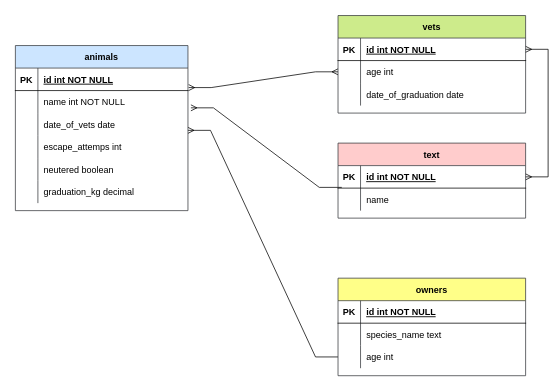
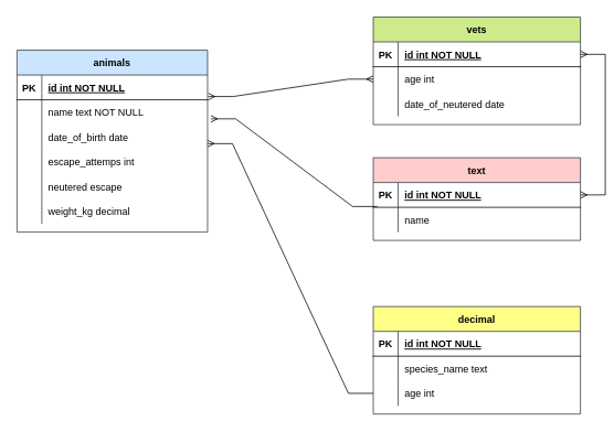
  <mxCell id="0" />
  <mxCell id="1" parent="0" />
  <mxCell id="2" value="" style="edgeStyle=entityRelationEdgeStyle;fontSize=12;html=1;endArrow=ERmany;startArrow=ERmany;rounded=0;exitX=0;exitY=0.5;exitDx=0;exitDy=0;entryX=1.004;entryY=-0.133;entryDx=0;entryDy=0;entryPerimeter=0;" parent="1" source="10" target="20" edge="1"><mxGeometry width="100" height="100" relative="1" as="geometry"><mxPoint x="120" y="310" as="sourcePoint" /><mxPoint x="-30" y="90" as="targetPoint" /></mxGeometry></mxCell>
  <mxCell id="3" value="" style="edgeStyle=entityRelationEdgeStyle;fontSize=12;html=1;endArrow=ERmany;rounded=0;entryX=1;entryY=0.767;entryDx=0;entryDy=0;entryPerimeter=0;" parent="1" source="49" target="23" edge="1"><mxGeometry width="100" height="100" relative="1" as="geometry"><mxPoint x="500" y="475" as="sourcePoint" /><mxPoint x="300" y="250" as="targetPoint" /></mxGeometry></mxCell>
  <mxCell id="4" value="" style="edgeStyle=entityRelationEdgeStyle;fontSize=12;html=1;endArrow=ERmany;rounded=0;entryX=1.017;entryY=0.767;entryDx=0;entryDy=0;entryPerimeter=0;exitX=0.02;exitY=-0.033;exitDx=0;exitDy=0;exitPerimeter=0;" parent="1" source="39" target="20" edge="1"><mxGeometry width="100" height="100" relative="1" as="geometry"><mxPoint x="450" y="295" as="sourcePoint" /><mxPoint x="434" y="70" as="targetPoint" /></mxGeometry></mxCell>
  <mxCell id="5" value="" style="edgeStyle=entityRelationEdgeStyle;fontSize=12;html=1;endArrow=ERmany;startArrow=ERmany;rounded=0;exitX=1;exitY=0.5;exitDx=0;exitDy=0;entryX=1;entryY=0.5;entryDx=0;entryDy=0;" parent="1" source="7" target="36" edge="1"><mxGeometry width="100" height="100" relative="1" as="geometry"><mxPoint x="590" y="300" as="sourcePoint" /><mxPoint x="710" y="330" as="targetPoint" /></mxGeometry></mxCell>
  <mxCell id="6" value="vets" style="shape=table;startSize=30;container=1;collapsible=1;childLayout=tableLayout;fixedRows=1;rowLines=0;fontStyle=1;align=center;resizeLast=1;fillColor=#cdeb8b;strokeColor=#36393d;" parent="1" vertex="1"><mxGeometry x="450" y="20" width="250" height="130" as="geometry" /></mxCell>
  <mxCell id="7" value="" style="shape=tableRow;horizontal=0;startSize=0;swimlaneHead=0;swimlaneBody=0;fillColor=none;collapsible=0;dropTarget=0;points=[[0,0.5],[1,0.5]];portConstraint=eastwest;top=0;left=0;right=0;bottom=1;" parent="6" vertex="1"><mxGeometry y="30" width="250" height="30" as="geometry" /></mxCell>
  <mxCell id="8" value="PK" style="shape=partialRectangle;overflow=hidden;connectable=0;fillColor=none;top=0;left=0;bottom=0;right=0;fontStyle=1;" parent="7" vertex="1"><mxGeometry width="30" height="30" as="geometry"><mxRectangle width="30" height="30" as="alternateBounds" /></mxGeometry></mxCell>
  <mxCell id="9" value="id int NOT NULL " style="shape=partialRectangle;overflow=hidden;connectable=0;fillColor=none;align=left;top=0;left=0;bottom=0;right=0;spacingLeft=6;fontStyle=5;" parent="7" vertex="1"><mxGeometry x="30" width="220" height="30" as="geometry"><mxRectangle width="220" height="30" as="alternateBounds" /></mxGeometry></mxCell>
  <mxCell id="10" value="" style="shape=tableRow;horizontal=0;startSize=0;swimlaneHead=0;swimlaneBody=0;fillColor=none;collapsible=0;dropTarget=0;points=[[0,0.5],[1,0.5]];portConstraint=eastwest;top=0;left=0;right=0;bottom=0;" parent="6" vertex="1"><mxGeometry y="60" width="250" height="30" as="geometry" /></mxCell>
  <mxCell id="11" value="" style="shape=partialRectangle;overflow=hidden;connectable=0;fillColor=none;top=0;left=0;bottom=0;right=0;" parent="10" vertex="1"><mxGeometry width="30" height="30" as="geometry"><mxRectangle width="30" height="30" as="alternateBounds" /></mxGeometry></mxCell>
  <mxCell id="12" value="age int" style="shape=partialRectangle;overflow=hidden;connectable=0;fillColor=none;align=left;top=0;left=0;bottom=0;right=0;spacingLeft=6;" parent="10" vertex="1"><mxGeometry x="30" width="220" height="30" as="geometry"><mxRectangle width="220" height="30" as="alternateBounds" /></mxGeometry></mxCell>
  <mxCell id="13" value="" style="shape=tableRow;horizontal=0;startSize=0;swimlaneHead=0;swimlaneBody=0;fillColor=none;collapsible=0;dropTarget=0;points=[[0,0.5],[1,0.5]];portConstraint=eastwest;top=0;left=0;right=0;bottom=0;" parent="6" vertex="1"><mxGeometry y="90" width="250" height="30" as="geometry" /></mxCell>
  <mxCell id="14" value="" style="shape=partialRectangle;overflow=hidden;connectable=0;fillColor=none;top=0;left=0;bottom=0;right=0;" parent="13" vertex="1"><mxGeometry width="30" height="30" as="geometry"><mxRectangle width="30" height="30" as="alternateBounds" /></mxGeometry></mxCell>
- <mxCell id="15" value="date_of_graduation date" style="shape=partialRectangle;overflow=hidden;connectable=0;fillColor=none;align=left;top=0;left=0;bottom=0;right=0;spacingLeft=6;" parent="13" vertex="1"><mxGeometry x="30" width="220" height="30" as="geometry"><mxRectangle width="220" height="30" as="alternateBounds" /></mxGeometry></mxCell>
+ <mxCell id="15" value="date_of_neutered date" style="shape=partialRectangle;overflow=hidden;connectable=0;fillColor=none;align=left;top=0;left=0;bottom=0;right=0;spacingLeft=6;" parent="13" vertex="1"><mxGeometry x="30" width="220" height="30" as="geometry"><mxRectangle width="220" height="30" as="alternateBounds" /></mxGeometry></mxCell>
  <mxCell id="16" value="animals" style="shape=table;startSize=30;container=1;collapsible=1;childLayout=tableLayout;fixedRows=1;rowLines=0;fontStyle=1;align=center;resizeLast=1;fillColor=#cce5ff;strokeColor=#36393d;" parent="1" vertex="1"><mxGeometry x="20" y="60" width="230" height="220" as="geometry" /></mxCell>
  <mxCell id="17" value="" style="shape=tableRow;horizontal=0;startSize=0;swimlaneHead=0;swimlaneBody=0;fillColor=none;collapsible=0;dropTarget=0;points=[[0,0.5],[1,0.5]];portConstraint=eastwest;top=0;left=0;right=0;bottom=1;" parent="16" vertex="1"><mxGeometry y="30" width="230" height="30" as="geometry" /></mxCell>
  <mxCell id="18" value="PK" style="shape=partialRectangle;overflow=hidden;connectable=0;fillColor=none;top=0;left=0;bottom=0;right=0;fontStyle=1;" parent="17" vertex="1"><mxGeometry width="30" height="30" as="geometry"><mxRectangle width="30" height="30" as="alternateBounds" /></mxGeometry></mxCell>
  <mxCell id="19" value="id int NOT NULL " style="shape=partialRectangle;overflow=hidden;connectable=0;fillColor=none;align=left;top=0;left=0;bottom=0;right=0;spacingLeft=6;fontStyle=5;" parent="17" vertex="1"><mxGeometry x="30" width="200" height="30" as="geometry"><mxRectangle width="200" height="30" as="alternateBounds" /></mxGeometry></mxCell>
  <mxCell id="20" value="" style="shape=tableRow;horizontal=0;startSize=0;swimlaneHead=0;swimlaneBody=0;fillColor=none;collapsible=0;dropTarget=0;points=[[0,0.5],[1,0.5]];portConstraint=eastwest;top=0;left=0;right=0;bottom=0;" parent="16" vertex="1"><mxGeometry y="60" width="230" height="30" as="geometry" /></mxCell>
  <mxCell id="21" value="" style="shape=partialRectangle;overflow=hidden;connectable=0;fillColor=none;top=0;left=0;bottom=0;right=0;" parent="20" vertex="1"><mxGeometry width="30" height="30" as="geometry"><mxRectangle width="30" height="30" as="alternateBounds" /></mxGeometry></mxCell>
- <mxCell id="22" value="name int NOT NULL" style="shape=partialRectangle;overflow=hidden;connectable=0;fillColor=none;align=left;top=0;left=0;bottom=0;right=0;spacingLeft=6;" parent="20" vertex="1"><mxGeometry x="30" width="200" height="30" as="geometry"><mxRectangle width="200" height="30" as="alternateBounds" /></mxGeometry></mxCell>
+ <mxCell id="22" value="name text NOT NULL" style="shape=partialRectangle;overflow=hidden;connectable=0;fillColor=none;align=left;top=0;left=0;bottom=0;right=0;spacingLeft=6;" parent="20" vertex="1"><mxGeometry x="30" width="200" height="30" as="geometry"><mxRectangle width="200" height="30" as="alternateBounds" /></mxGeometry></mxCell>
  <mxCell id="23" value="" style="shape=tableRow;horizontal=0;startSize=0;swimlaneHead=0;swimlaneBody=0;fillColor=none;collapsible=0;dropTarget=0;points=[[0,0.5],[1,0.5]];portConstraint=eastwest;top=0;left=0;right=0;bottom=0;" parent="16" vertex="1"><mxGeometry y="90" width="230" height="30" as="geometry" /></mxCell>
  <mxCell id="24" value="" style="shape=partialRectangle;overflow=hidden;connectable=0;fillColor=none;top=0;left=0;bottom=0;right=0;" parent="23" vertex="1"><mxGeometry width="30" height="30" as="geometry"><mxRectangle width="30" height="30" as="alternateBounds" /></mxGeometry></mxCell>
- <mxCell id="25" value="date_of_vets date" style="shape=partialRectangle;overflow=hidden;connectable=0;fillColor=none;align=left;top=0;left=0;bottom=0;right=0;spacingLeft=6;" parent="23" vertex="1"><mxGeometry x="30" width="200" height="30" as="geometry"><mxRectangle width="200" height="30" as="alternateBounds" /></mxGeometry></mxCell>
+ <mxCell id="25" value="date_of_birth date" style="shape=partialRectangle;overflow=hidden;connectable=0;fillColor=none;align=left;top=0;left=0;bottom=0;right=0;spacingLeft=6;" parent="23" vertex="1"><mxGeometry x="30" width="200" height="30" as="geometry"><mxRectangle width="200" height="30" as="alternateBounds" /></mxGeometry></mxCell>
  <mxCell id="26" value="" style="shape=tableRow;horizontal=0;startSize=0;swimlaneHead=0;swimlaneBody=0;fillColor=none;collapsible=0;dropTarget=0;points=[[0,0.5],[1,0.5]];portConstraint=eastwest;top=0;left=0;right=0;bottom=0;" parent="16" vertex="1"><mxGeometry y="120" width="230" height="30" as="geometry" /></mxCell>
  <mxCell id="27" value="" style="shape=partialRectangle;overflow=hidden;connectable=0;fillColor=none;top=0;left=0;bottom=0;right=0;" parent="26" vertex="1"><mxGeometry width="30" height="30" as="geometry"><mxRectangle width="30" height="30" as="alternateBounds" /></mxGeometry></mxCell>
  <mxCell id="28" value="escape_attemps int" style="shape=partialRectangle;overflow=hidden;connectable=0;fillColor=none;align=left;top=0;left=0;bottom=0;right=0;spacingLeft=6;" parent="26" vertex="1"><mxGeometry x="30" width="200" height="30" as="geometry"><mxRectangle width="200" height="30" as="alternateBounds" /></mxGeometry></mxCell>
  <mxCell id="29" value="" style="shape=tableRow;horizontal=0;startSize=0;swimlaneHead=0;swimlaneBody=0;fillColor=none;collapsible=0;dropTarget=0;points=[[0,0.5],[1,0.5]];portConstraint=eastwest;top=0;left=0;right=0;bottom=0;" parent="16" vertex="1"><mxGeometry y="150" width="230" height="30" as="geometry" /></mxCell>
  <mxCell id="30" value="" style="shape=partialRectangle;overflow=hidden;connectable=0;fillColor=none;top=0;left=0;bottom=0;right=0;" parent="29" vertex="1"><mxGeometry width="30" height="30" as="geometry"><mxRectangle width="30" height="30" as="alternateBounds" /></mxGeometry></mxCell>
- <mxCell id="31" value="neutered boolean" style="shape=partialRectangle;overflow=hidden;connectable=0;fillColor=none;align=left;top=0;left=0;bottom=0;right=0;spacingLeft=6;" parent="29" vertex="1"><mxGeometry x="30" width="200" height="30" as="geometry"><mxRectangle width="200" height="30" as="alternateBounds" /></mxGeometry></mxCell>
+ <mxCell id="31" value="neutered escape" style="shape=partialRectangle;overflow=hidden;connectable=0;fillColor=none;align=left;top=0;left=0;bottom=0;right=0;spacingLeft=6;" parent="29" vertex="1"><mxGeometry x="30" width="200" height="30" as="geometry"><mxRectangle width="200" height="30" as="alternateBounds" /></mxGeometry></mxCell>
  <mxCell id="32" value="" style="shape=tableRow;horizontal=0;startSize=0;swimlaneHead=0;swimlaneBody=0;fillColor=none;collapsible=0;dropTarget=0;points=[[0,0.5],[1,0.5]];portConstraint=eastwest;top=0;left=0;right=0;bottom=0;" parent="16" vertex="1"><mxGeometry y="180" width="230" height="30" as="geometry" /></mxCell>
  <mxCell id="33" value="" style="shape=partialRectangle;overflow=hidden;connectable=0;fillColor=none;top=0;left=0;bottom=0;right=0;" parent="32" vertex="1"><mxGeometry width="30" height="30" as="geometry"><mxRectangle width="30" height="30" as="alternateBounds" /></mxGeometry></mxCell>
- <mxCell id="34" value="graduation_kg decimal" style="shape=partialRectangle;overflow=hidden;connectable=0;fillColor=none;align=left;top=0;left=0;bottom=0;right=0;spacingLeft=6;" parent="32" vertex="1"><mxGeometry x="30" width="200" height="30" as="geometry"><mxRectangle width="200" height="30" as="alternateBounds" /></mxGeometry></mxCell>
+ <mxCell id="34" value="weight_kg decimal" style="shape=partialRectangle;overflow=hidden;connectable=0;fillColor=none;align=left;top=0;left=0;bottom=0;right=0;spacingLeft=6;" parent="32" vertex="1"><mxGeometry x="30" width="200" height="30" as="geometry"><mxRectangle width="200" height="30" as="alternateBounds" /></mxGeometry></mxCell>
  <mxCell id="35" value="text" style="shape=table;startSize=30;container=1;collapsible=1;childLayout=tableLayout;fixedRows=1;rowLines=0;fontStyle=1;align=center;resizeLast=1;fillColor=#ffcccc;strokeColor=#36393d;" parent="1" vertex="1"><mxGeometry x="450" y="190" width="250" height="100" as="geometry" /></mxCell>
  <mxCell id="36" value="" style="shape=tableRow;horizontal=0;startSize=0;swimlaneHead=0;swimlaneBody=0;fillColor=none;collapsible=0;dropTarget=0;points=[[0,0.5],[1,0.5]];portConstraint=eastwest;top=0;left=0;right=0;bottom=1;" parent="35" vertex="1"><mxGeometry y="30" width="250" height="30" as="geometry" /></mxCell>
  <mxCell id="37" value="PK" style="shape=partialRectangle;overflow=hidden;connectable=0;fillColor=none;top=0;left=0;bottom=0;right=0;fontStyle=1;" parent="36" vertex="1"><mxGeometry width="30" height="30" as="geometry"><mxRectangle width="30" height="30" as="alternateBounds" /></mxGeometry></mxCell>
  <mxCell id="38" value="id int NOT NULL " style="shape=partialRectangle;overflow=hidden;connectable=0;fillColor=none;align=left;top=0;left=0;bottom=0;right=0;spacingLeft=6;fontStyle=5;" parent="36" vertex="1"><mxGeometry x="30" width="220" height="30" as="geometry"><mxRectangle width="220" height="30" as="alternateBounds" /></mxGeometry></mxCell>
  <mxCell id="39" value="" style="shape=tableRow;horizontal=0;startSize=0;swimlaneHead=0;swimlaneBody=0;fillColor=none;collapsible=0;dropTarget=0;points=[[0,0.5],[1,0.5]];portConstraint=eastwest;top=0;left=0;right=0;bottom=0;" parent="35" vertex="1"><mxGeometry y="60" width="250" height="30" as="geometry" /></mxCell>
  <mxCell id="40" value="" style="shape=partialRectangle;overflow=hidden;connectable=0;fillColor=none;top=0;left=0;bottom=0;right=0;" parent="39" vertex="1"><mxGeometry width="30" height="30" as="geometry"><mxRectangle width="30" height="30" as="alternateBounds" /></mxGeometry></mxCell>
  <mxCell id="41" value="name" style="shape=partialRectangle;overflow=hidden;connectable=0;fillColor=none;align=left;top=0;left=0;bottom=0;right=0;spacingLeft=6;" parent="39" vertex="1"><mxGeometry x="30" width="220" height="30" as="geometry"><mxRectangle width="220" height="30" as="alternateBounds" /></mxGeometry></mxCell>
- <mxCell id="42" value="owners" style="shape=table;startSize=30;container=1;collapsible=1;childLayout=tableLayout;fixedRows=1;rowLines=0;fontStyle=1;align=center;resizeLast=1;fillColor=#ffff88;strokeColor=#36393d;" parent="1" vertex="1"><mxGeometry x="450" y="370" width="250" height="130" as="geometry" /></mxCell>
+ <mxCell id="42" value="decimal" style="shape=table;startSize=30;container=1;collapsible=1;childLayout=tableLayout;fixedRows=1;rowLines=0;fontStyle=1;align=center;resizeLast=1;fillColor=#ffff88;strokeColor=#36393d;" parent="1" vertex="1"><mxGeometry x="450" y="370" width="250" height="130" as="geometry" /></mxCell>
  <mxCell id="43" value="" style="shape=tableRow;horizontal=0;startSize=0;swimlaneHead=0;swimlaneBody=0;fillColor=none;collapsible=0;dropTarget=0;points=[[0,0.5],[1,0.5]];portConstraint=eastwest;top=0;left=0;right=0;bottom=1;" parent="42" vertex="1"><mxGeometry y="30" width="250" height="30" as="geometry" /></mxCell>
  <mxCell id="44" value="PK" style="shape=partialRectangle;overflow=hidden;connectable=0;fillColor=none;top=0;left=0;bottom=0;right=0;fontStyle=1;" parent="43" vertex="1"><mxGeometry width="30" height="30" as="geometry"><mxRectangle width="30" height="30" as="alternateBounds" /></mxGeometry></mxCell>
  <mxCell id="45" value="id int NOT NULL " style="shape=partialRectangle;overflow=hidden;connectable=0;fillColor=none;align=left;top=0;left=0;bottom=0;right=0;spacingLeft=6;fontStyle=5;" parent="43" vertex="1"><mxGeometry x="30" width="220" height="30" as="geometry"><mxRectangle width="220" height="30" as="alternateBounds" /></mxGeometry></mxCell>
  <mxCell id="46" value="" style="shape=tableRow;horizontal=0;startSize=0;swimlaneHead=0;swimlaneBody=0;fillColor=none;collapsible=0;dropTarget=0;points=[[0,0.5],[1,0.5]];portConstraint=eastwest;top=0;left=0;right=0;bottom=0;" parent="42" vertex="1"><mxGeometry y="60" width="250" height="30" as="geometry" /></mxCell>
  <mxCell id="47" value="" style="shape=partialRectangle;overflow=hidden;connectable=0;fillColor=none;top=0;left=0;bottom=0;right=0;" parent="46" vertex="1"><mxGeometry width="30" height="30" as="geometry"><mxRectangle width="30" height="30" as="alternateBounds" /></mxGeometry></mxCell>
  <mxCell id="48" value="species_name text" style="shape=partialRectangle;overflow=hidden;connectable=0;fillColor=none;align=left;top=0;left=0;bottom=0;right=0;spacingLeft=6;" parent="46" vertex="1"><mxGeometry x="30" width="220" height="30" as="geometry"><mxRectangle width="220" height="30" as="alternateBounds" /></mxGeometry></mxCell>
  <mxCell id="49" value="" style="shape=tableRow;horizontal=0;startSize=0;swimlaneHead=0;swimlaneBody=0;fillColor=none;collapsible=0;dropTarget=0;points=[[0,0.5],[1,0.5]];portConstraint=eastwest;top=0;left=0;right=0;bottom=0;" parent="42" vertex="1"><mxGeometry y="90" width="250" height="30" as="geometry" /></mxCell>
  <mxCell id="50" value="" style="shape=partialRectangle;overflow=hidden;connectable=0;fillColor=none;top=0;left=0;bottom=0;right=0;" parent="49" vertex="1"><mxGeometry width="30" height="30" as="geometry"><mxRectangle width="30" height="30" as="alternateBounds" /></mxGeometry></mxCell>
  <mxCell id="51" value="age int" style="shape=partialRectangle;overflow=hidden;connectable=0;fillColor=none;align=left;top=0;left=0;bottom=0;right=0;spacingLeft=6;" parent="49" vertex="1"><mxGeometry x="30" width="220" height="30" as="geometry"><mxRectangle width="220" height="30" as="alternateBounds" /></mxGeometry></mxCell>
